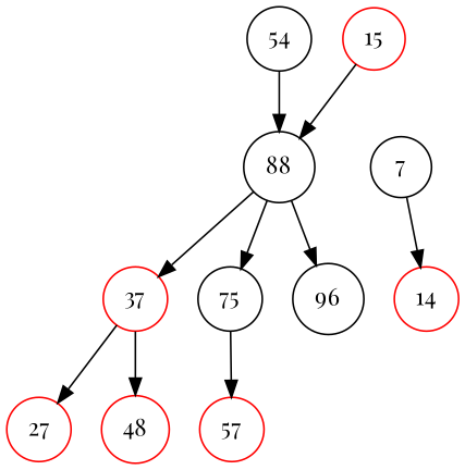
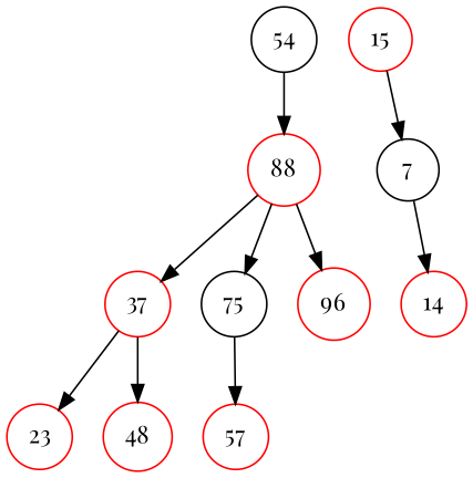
  digraph {
    fontname="Playfair Display"
    node [color=red fontname="Playfair Display" shape=circle]
    edge [fontname="Playfair Display"]
    54 [color=black]
-   88 [color=black]
+   88
    7 [color=black]
    15
    37
    75 [color=black]
-   96 [color=black]
+   96
    14
-   23 [label=27]
+   23
    n10 [label=48]
    n11 [label=57]
    54 -> 88
    88 -> 37
    88 -> 75
    88 -> 96
    7 -> 14
-   15 -> 88
+   15 -> 7
    37 -> 23
    37 -> n10
    75 -> n11
  }
